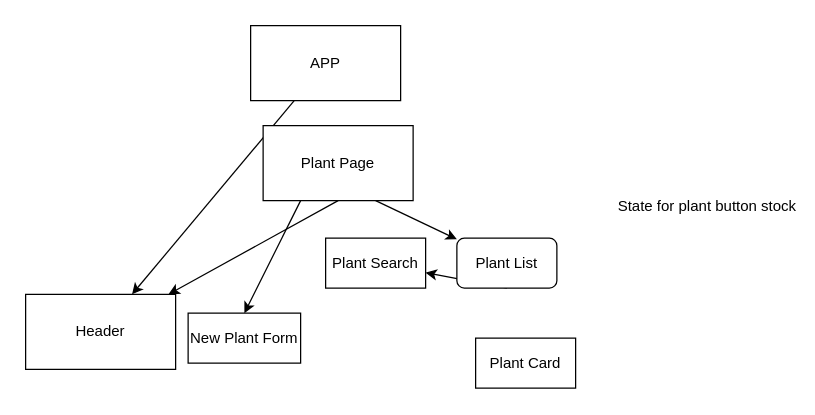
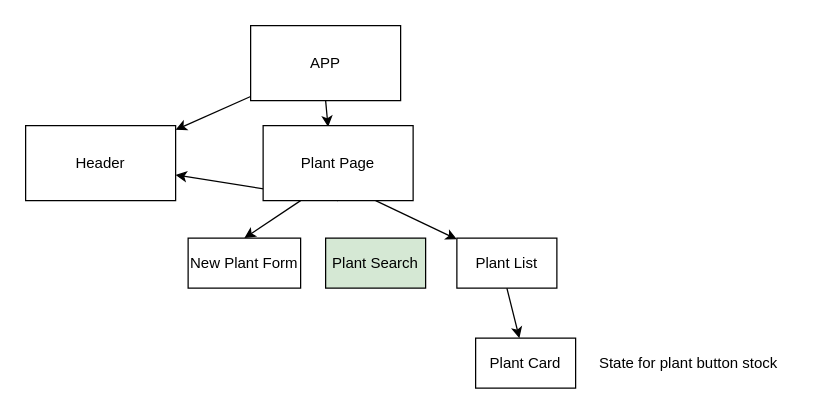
  <mxCell id="0" />
  <mxCell id="1" parent="0" />
+ <mxCell id="2" style="edgeStyle=none;html=1;exitX=0.5;exitY=1;exitDx=0;exitDy=0;entryX=0.433;entryY=0.017;entryDx=0;entryDy=0;entryPerimeter=0;" edge="1" parent="1" source="4" target="10"><mxGeometry relative="1" as="geometry" /></mxCell>
  <mxCell id="3" style="edgeStyle=none;html=1;" edge="1" parent="1" source="4" target="5"><mxGeometry relative="1" as="geometry" /></mxCell>
  <mxCell id="4" value="APP" style="rounded=0;whiteSpace=wrap;html=1;" vertex="1" parent="1"><mxGeometry x="200" y="20" width="120" height="60" as="geometry" /></mxCell>
- <mxCell id="5" value="Header" style="rounded=0;whiteSpace=wrap;html=1;" vertex="1" parent="1"><mxGeometry x="20" y="235" width="120" height="60" as="geometry" /></mxCell>
+ <mxCell id="5" value="Header" style="rounded=0;whiteSpace=wrap;html=1;" vertex="1" parent="1"><mxGeometry x="20" y="100" width="120" height="60" as="geometry" /></mxCell>
  <mxCell id="6" style="edgeStyle=none;html=1;exitX=0.25;exitY=1;exitDx=0;exitDy=0;entryX=0.5;entryY=0;entryDx=0;entryDy=0;" edge="1" parent="1" source="10" target="11"><mxGeometry relative="1" as="geometry" /></mxCell>
  <mxCell id="7" style="edgeStyle=none;html=1;exitX=0.5;exitY=1;exitDx=0;exitDy=0;" edge="1" parent="1" source="10" target="5"><mxGeometry relative="1" as="geometry" /></mxCell>
  <mxCell id="8" style="edgeStyle=none;html=1;exitX=0.75;exitY=1;exitDx=0;exitDy=0;" edge="1" parent="1" source="10" target="13"><mxGeometry relative="1" as="geometry" /></mxCell>
- <mxCell id="9" style="edgeStyle=none;html=1;exitX=0.5;exitY=1;exitDx=0;exitDy=0;" edge="1" parent="1" source="13" target="12"><mxGeometry relative="1" as="geometry" /></mxCell>
+ <mxCell id="9" style="edgeStyle=none;html=1;exitX=0.5;exitY=1;exitDx=0;exitDy=0;" edge="1" parent="1" source="13" target="14"><mxGeometry relative="1" as="geometry" /></mxCell>
  <mxCell id="10" value="Plant Page" style="rounded=0;whiteSpace=wrap;html=1;" vertex="1" parent="1"><mxGeometry x="210" y="100" width="120" height="60" as="geometry" /></mxCell>
- <mxCell id="11" value="New Plant Form" style="rounded=0;whiteSpace=wrap;html=1;" vertex="1" parent="1"><mxGeometry x="150" y="250" width="90" height="40" as="geometry" /></mxCell>
- <mxCell id="12" value="Plant Search" style="rounded=0;whiteSpace=wrap;html=1;" vertex="1" parent="1"><mxGeometry x="260" y="190" width="80" height="40" as="geometry" /></mxCell>
- <mxCell id="13" value="Plant List" style="whiteSpace=wrap;html=1;rounded=1;" vertex="1" parent="1"><mxGeometry x="365" y="190" width="80" height="40" as="geometry" /></mxCell>
+ <mxCell id="11" value="New Plant Form" style="rounded=0;whiteSpace=wrap;html=1;" vertex="1" parent="1"><mxGeometry x="150" y="190" width="90" height="40" as="geometry" /></mxCell>
+ <mxCell id="12" value="Plant Search" style="rounded=0;whiteSpace=wrap;html=1;fillColor=#d5e8d4;" vertex="1" parent="1"><mxGeometry x="260" y="190" width="80" height="40" as="geometry" /></mxCell>
+ <mxCell id="13" value="Plant List" style="rounded=0;whiteSpace=wrap;html=1;" vertex="1" parent="1"><mxGeometry x="365" y="190" width="80" height="40" as="geometry" /></mxCell>
  <mxCell id="14" value="Plant Card" style="rounded=0;whiteSpace=wrap;html=1;" vertex="1" parent="1"><mxGeometry x="380" y="270" width="80" height="40" as="geometry" /></mxCell>
- <mxCell id="15" value="State for plant button stock" style="text;html=1;align=center;verticalAlign=middle;resizable=0;points=[];autosize=1;strokeColor=none;fillColor=none;" vertex="1" parent="1"><mxGeometry x="485" y="155" width="160" height="20" as="geometry" /></mxCell>
+ <mxCell id="15" value="State for plant button stock" style="text;html=1;align=center;verticalAlign=middle;resizable=0;points=[];autosize=1;strokeColor=none;fillColor=none;" vertex="1" parent="1"><mxGeometry x="470" y="280" width="160" height="20" as="geometry" /></mxCell>
